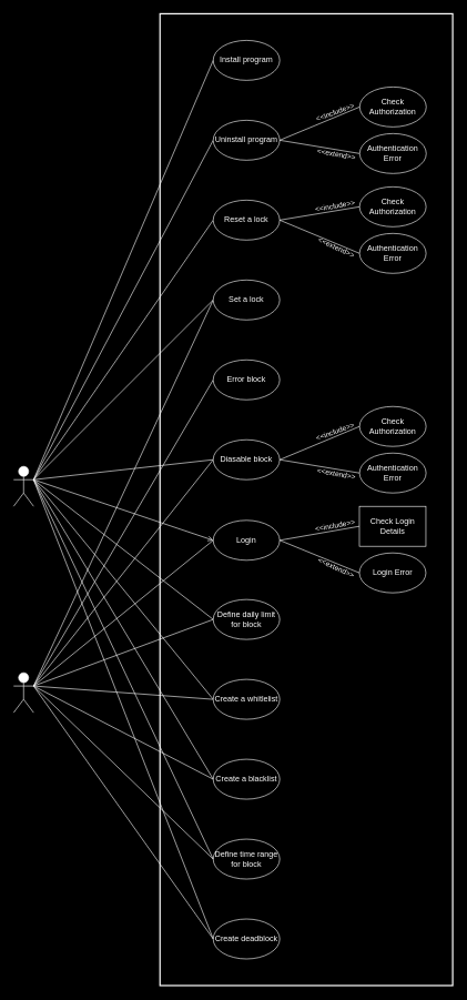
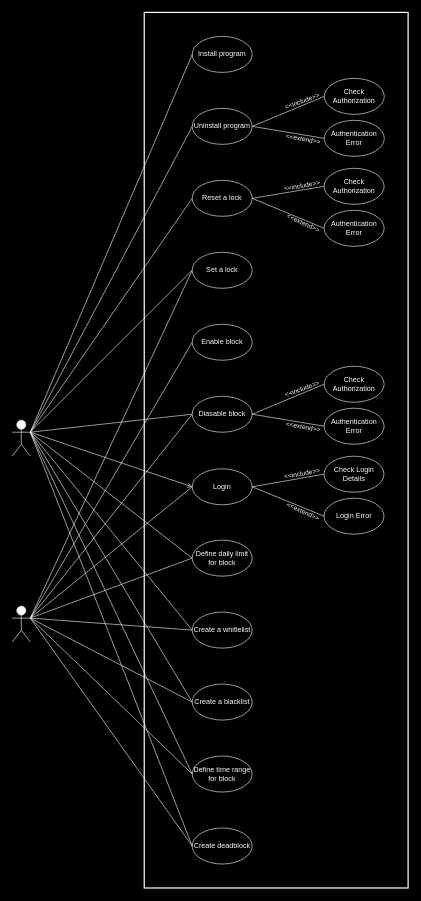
  <mxCell id="0" />
  <mxCell id="1" parent="0" />
  <mxCell id="2" style="edgeStyle=none;shape=connector;rounded=1;html=1;exitX=1;exitY=0.333;exitDx=0;exitDy=0;exitPerimeter=0;entryX=0;entryY=0.5;entryDx=0;entryDy=0;labelBackgroundColor=default;strokeColor=#FFFFFF;fontFamily=Helvetica;fontSize=11;fontColor=default;endArrow=none;" parent="1" source="10" target="26" edge="1"><mxGeometry relative="1" as="geometry" /></mxCell>
  <mxCell id="3" style="edgeStyle=none;shape=connector;rounded=1;html=1;exitX=1;exitY=0.333;exitDx=0;exitDy=0;exitPerimeter=0;entryX=0;entryY=0.5;entryDx=0;entryDy=0;labelBackgroundColor=default;strokeColor=#FFFFFF;fontFamily=Helvetica;fontSize=11;fontColor=default;endArrow=none;" parent="1" source="10" target="19" edge="1"><mxGeometry relative="1" as="geometry" /></mxCell>
  <mxCell id="4" style="edgeStyle=none;shape=connector;rounded=1;html=1;exitX=1;exitY=0.333;exitDx=0;exitDy=0;exitPerimeter=0;entryX=0;entryY=0.5;entryDx=0;entryDy=0;labelBackgroundColor=default;strokeColor=#FFFFFF;fontFamily=Helvetica;fontSize=11;fontColor=default;endArrow=none;" parent="1" source="10" target="21" edge="1"><mxGeometry relative="1" as="geometry" /></mxCell>
  <mxCell id="5" style="edgeStyle=none;shape=connector;rounded=1;html=1;exitX=1;exitY=0.333;exitDx=0;exitDy=0;exitPerimeter=0;entryX=0;entryY=0.5;entryDx=0;entryDy=0;labelBackgroundColor=default;strokeColor=#FFFFFF;fontFamily=Helvetica;fontSize=11;fontColor=default;endArrow=none;" parent="1" source="10" target="17" edge="1"><mxGeometry relative="1" as="geometry" /></mxCell>
  <mxCell id="6" style="edgeStyle=none;shape=connector;rounded=1;html=1;exitX=1;exitY=0.333;exitDx=0;exitDy=0;exitPerimeter=0;entryX=0;entryY=0.5;entryDx=0;entryDy=0;labelBackgroundColor=default;strokeColor=#FFFFFF;fontFamily=Helvetica;fontSize=11;fontColor=default;endArrow=none;" parent="1" source="10" target="27" edge="1"><mxGeometry relative="1" as="geometry" /></mxCell>
  <mxCell id="7" style="edgeStyle=none;shape=connector;rounded=1;html=1;exitX=1;exitY=0.333;exitDx=0;exitDy=0;exitPerimeter=0;entryX=0;entryY=0.5;entryDx=0;entryDy=0;labelBackgroundColor=default;strokeColor=#FFFFFF;fontFamily=Helvetica;fontSize=11;fontColor=default;endArrow=none;" parent="1" source="10" target="28" edge="1"><mxGeometry relative="1" as="geometry" /></mxCell>
  <mxCell id="8" style="edgeStyle=none;shape=connector;rounded=1;html=1;exitX=1;exitY=0.333;exitDx=0;exitDy=0;exitPerimeter=0;entryX=0;entryY=0.5;entryDx=0;entryDy=0;labelBackgroundColor=default;strokeColor=#FFFFFF;fontFamily=Helvetica;fontSize=11;fontColor=default;endArrow=none;" parent="1" source="10" target="30" edge="1"><mxGeometry relative="1" as="geometry" /></mxCell>
  <mxCell id="9" style="edgeStyle=none;shape=connector;rounded=1;html=1;exitX=1;exitY=0.333;exitDx=0;exitDy=0;exitPerimeter=0;entryX=0;entryY=0.5;entryDx=0;entryDy=0;labelBackgroundColor=default;strokeColor=#FFFFFF;fontFamily=Helvetica;fontSize=11;fontColor=default;endArrow=none;" parent="1" source="10" target="32" edge="1"><mxGeometry relative="1" as="geometry" /></mxCell>
  <mxCell id="10" value="User&lt;br&gt;" style="shape=umlActor;verticalLabelPosition=bottom;verticalAlign=top;html=1;outlineConnect=0;strokeColor=#FFFFFF;" parent="1" vertex="1"><mxGeometry x="20" y="1010" width="30" height="60" as="geometry" /></mxCell>
  <mxCell id="11" value="Admin" style="shape=umlActor;verticalLabelPosition=bottom;verticalAlign=top;html=1;outlineConnect=0;strokeColor=#FFFFFF;" parent="1" vertex="1"><mxGeometry x="20" y="700" width="30" height="60" as="geometry" /></mxCell>
  <mxCell id="12" value="" style="endArrow=none;html=1;exitX=1;exitY=0.333;exitDx=0;exitDy=0;exitPerimeter=0;entryX=0;entryY=0.5;entryDx=0;entryDy=0;strokeColor=#FFFFFF;" parent="1" source="11" target="18" edge="1"><mxGeometry width="50" height="50" relative="1" as="geometry"><mxPoint x="180" y="710" as="sourcePoint" /><mxPoint x="340" y="719.5" as="targetPoint" /></mxGeometry></mxCell>
  <mxCell id="13" value="" style="endArrow=none;html=1;exitX=1;exitY=0.333;exitDx=0;exitDy=0;exitPerimeter=0;entryX=0;entryY=0.5;entryDx=0;entryDy=0;strokeColor=#FFFFFF;" parent="1" source="11" target="16" edge="1"><mxGeometry width="50" height="50" relative="1" as="geometry"><mxPoint x="180" y="720" as="sourcePoint" /><mxPoint x="340" y="640" as="targetPoint" /></mxGeometry></mxCell>
  <mxCell id="14" value="" style="endArrow=none;html=1;exitX=1;exitY=0.333;exitDx=0;exitDy=0;exitPerimeter=0;entryX=0;entryY=0.5;entryDx=0;entryDy=0;strokeColor=#FFFFFF;" parent="1" source="11" target="17" edge="1"><mxGeometry width="50" height="50" relative="1" as="geometry"><mxPoint x="180" y="720" as="sourcePoint" /><mxPoint x="340" y="800" as="targetPoint" /></mxGeometry></mxCell>
  <mxCell id="15" value="Install program" style="ellipse;whiteSpace=wrap;html=1;fillColor=#000000;strokeColor=#FFFFFF;fontColor=#FFFFFF;" parent="1" vertex="1"><mxGeometry x="320" y="60" width="100" height="60" as="geometry" /></mxCell>
  <mxCell id="16" value="Uninstall program" style="ellipse;whiteSpace=wrap;html=1;fillColor=#000000;strokeColor=#FFFFFF;fontColor=#FFFFFF;" parent="1" vertex="1"><mxGeometry x="320" y="180" width="100" height="60" as="geometry" /></mxCell>
  <mxCell id="17" value="Set a lock" style="ellipse;whiteSpace=wrap;html=1;fillColor=#000000;strokeColor=#FFFFFF;fontColor=#FFFFFF;" parent="1" vertex="1"><mxGeometry x="320" y="420" width="100" height="60" as="geometry" /></mxCell>
  <mxCell id="18" value="Reset a lock" style="ellipse;whiteSpace=wrap;html=1;fillColor=#000000;strokeColor=#FFFFFF;fontColor=#FFFFFF;" parent="1" vertex="1"><mxGeometry x="320" y="300" width="100" height="60" as="geometry" /></mxCell>
- <mxCell id="19" value="Error block" style="ellipse;whiteSpace=wrap;html=1;fillColor=#000000;strokeColor=#FFFFFF;fontColor=#FFFFFF;" parent="1" vertex="1"><mxGeometry x="320" y="540" width="100" height="60" as="geometry" /></mxCell>
+ <mxCell id="19" value="Enable block" style="ellipse;whiteSpace=wrap;html=1;fillColor=#000000;strokeColor=#FFFFFF;fontColor=#FFFFFF;" parent="1" vertex="1"><mxGeometry x="320" y="540" width="100" height="60" as="geometry" /></mxCell>
  <mxCell id="20" value="" style="endArrow=none;html=1;exitX=1;exitY=0.333;exitDx=0;exitDy=0;exitPerimeter=0;entryX=0;entryY=0.5;entryDx=0;entryDy=0;strokeColor=#FFFFFF;" parent="1" source="11" target="21" edge="1"><mxGeometry width="50" height="50" relative="1" as="geometry"><mxPoint x="180" y="720" as="sourcePoint" /><mxPoint x="340" y="960" as="targetPoint" /></mxGeometry></mxCell>
  <mxCell id="21" value="Diasable block" style="ellipse;whiteSpace=wrap;html=1;fillColor=#000000;strokeColor=#FFFFFF;fontColor=#FFFFFF;" parent="1" vertex="1"><mxGeometry x="320" y="660" width="100" height="60" as="geometry" /></mxCell>
  <mxCell id="22" value="" style="endArrow=open;html=1;exitX=1;exitY=0.333;exitDx=0;exitDy=0;exitPerimeter=0;entryX=0;entryY=0.5;entryDx=0;entryDy=0;strokeColor=#FFFFFF;" parent="1" source="11" target="25" edge="1"><mxGeometry width="50" height="50" relative="1" as="geometry"><mxPoint x="180" y="720" as="sourcePoint" /><mxPoint x="335" y="1010" as="targetPoint" /></mxGeometry></mxCell>
  <mxCell id="23" value="" style="endArrow=none;html=1;exitX=1;exitY=0.333;exitDx=0;exitDy=0;exitPerimeter=0;entryX=0;entryY=0.5;entryDx=0;entryDy=0;strokeColor=#FFFFFF;" parent="1" source="11" target="26" edge="1"><mxGeometry width="50" height="50" relative="1" as="geometry"><mxPoint x="180" y="720" as="sourcePoint" /><mxPoint x="340" y="1080" as="targetPoint" /></mxGeometry></mxCell>
  <mxCell id="24" value="" style="endArrow=none;html=1;exitX=1;exitY=0.333;exitDx=0;exitDy=0;exitPerimeter=0;entryX=0;entryY=0.5;entryDx=0;entryDy=0;strokeColor=#FFFFFF;" parent="1" source="11" target="27" edge="1"><mxGeometry width="50" height="50" relative="1" as="geometry"><mxPoint x="180" y="720" as="sourcePoint" /><mxPoint x="340" y="1160" as="targetPoint" /></mxGeometry></mxCell>
  <mxCell id="25" value="Login" style="ellipse;whiteSpace=wrap;html=1;fillColor=#000000;strokeColor=#FFFFFF;fontColor=#FFFFFF;" parent="1" vertex="1"><mxGeometry x="320" y="781.05" width="100" height="60" as="geometry" /></mxCell>
  <mxCell id="26" value="Define daily limit for block&lt;br&gt;" style="ellipse;whiteSpace=wrap;html=1;fillColor=#000000;strokeColor=#FFFFFF;fontColor=#FFFFFF;" parent="1" vertex="1"><mxGeometry x="320" y="900" width="100" height="60" as="geometry" /></mxCell>
  <mxCell id="27" value="Create a whitlelist" style="ellipse;whiteSpace=wrap;html=1;fillColor=#000000;strokeColor=#FFFFFF;fontColor=#FFFFFF;" parent="1" vertex="1"><mxGeometry x="320" y="1020" width="100" height="60" as="geometry" /></mxCell>
  <mxCell id="28" value="Create a blacklist" style="ellipse;whiteSpace=wrap;html=1;fillColor=#000000;strokeColor=#FFFFFF;fontColor=#FFFFFF;" parent="1" vertex="1"><mxGeometry x="320" y="1140" width="100" height="60" as="geometry" /></mxCell>
  <mxCell id="29" value="" style="endArrow=none;html=1;exitX=1;exitY=0.333;exitDx=0;exitDy=0;exitPerimeter=0;entryX=0;entryY=0.5;entryDx=0;entryDy=0;strokeColor=#FFFFFF;" parent="1" source="11" target="28" edge="1"><mxGeometry width="50" height="50" relative="1" as="geometry"><mxPoint x="50" y="790" as="sourcePoint" /><mxPoint x="340" y="1230" as="targetPoint" /></mxGeometry></mxCell>
  <mxCell id="30" value="Define time range for block" style="ellipse;whiteSpace=wrap;html=1;fillColor=#000000;strokeColor=#FFFFFF;fontColor=#FFFFFF;" parent="1" vertex="1"><mxGeometry x="320" y="1260" width="100" height="60" as="geometry" /></mxCell>
  <mxCell id="31" value="" style="endArrow=none;html=1;entryX=0;entryY=0.5;entryDx=0;entryDy=0;strokeColor=#FFFFFF;" parent="1" target="30" edge="1"><mxGeometry width="50" height="50" relative="1" as="geometry"><mxPoint x="50" y="720" as="sourcePoint" /><mxPoint x="340" y="1300" as="targetPoint" /></mxGeometry></mxCell>
  <mxCell id="32" value="Create deadblock" style="ellipse;whiteSpace=wrap;html=1;fillColor=#000000;strokeColor=#FFFFFF;fontColor=#FFFFFF;" parent="1" vertex="1"><mxGeometry x="320" y="1380" width="100" height="60" as="geometry" /></mxCell>
  <mxCell id="33" value="" style="endArrow=none;html=1;exitX=1;exitY=0.333;exitDx=0;exitDy=0;exitPerimeter=0;entryX=0;entryY=0.5;entryDx=0;entryDy=0;strokeColor=#FFFFFF;" parent="1" source="11" target="32" edge="1"><mxGeometry width="50" height="50" relative="1" as="geometry"><mxPoint x="50" y="930" as="sourcePoint" /><mxPoint x="340" y="1370" as="targetPoint" /></mxGeometry></mxCell>
  <mxCell id="34" value="" style="endArrow=none;html=1;exitX=1;exitY=0.333;exitDx=0;exitDy=0;exitPerimeter=0;entryX=0;entryY=0.5;entryDx=0;entryDy=0;strokeColor=#FFFFFF;" parent="1" source="10" target="25" edge="1"><mxGeometry width="50" height="50" relative="1" as="geometry"><mxPoint x="80" y="1050" as="sourcePoint" /><mxPoint x="130" y="1000" as="targetPoint" /></mxGeometry></mxCell>
  <mxCell id="35" value="Check Authorization" style="ellipse;whiteSpace=wrap;html=1;fontColor=#FFFFFF;strokeColor=#FFFFFF;fillColor=#000000;" parent="1" vertex="1"><mxGeometry x="540.25" y="130" width="100" height="60" as="geometry" /></mxCell>
  <mxCell id="36" value="" style="endArrow=none;html=1;exitX=1;exitY=0.333;exitDx=0;exitDy=0;exitPerimeter=0;entryX=0;entryY=0.5;entryDx=0;entryDy=0;strokeColor=#FFFFFF;" parent="1" source="11" target="15" edge="1"><mxGeometry width="50" height="50" relative="1" as="geometry"><mxPoint x="180" y="720" as="sourcePoint" /><mxPoint x="340" y="560" as="targetPoint" /></mxGeometry></mxCell>
  <mxCell id="37" style="edgeStyle=none;shape=connector;rounded=1;html=1;exitX=0;exitY=0.5;exitDx=0;exitDy=0;entryX=1;entryY=0.5;entryDx=0;entryDy=0;labelBackgroundColor=default;fontFamily=Helvetica;fontSize=10;fontColor=#FFFFFF;endArrow=none;strokeColor=#FFFFFF;" parent="1" source="39" target="16" edge="1"><mxGeometry relative="1" as="geometry"><mxPoint x="440" y="435" as="targetPoint" /></mxGeometry></mxCell>
  <mxCell id="38" value="&amp;lt;&amp;lt;extend&amp;gt;&amp;gt;" style="edgeLabel;html=1;align=center;verticalAlign=middle;resizable=0;points=[];labelBackgroundColor=none;fontColor=#FFFFFF;rotation=10;" parent="37" vertex="1" connectable="0"><mxGeometry x="-0.432" relative="1" as="geometry"><mxPoint x="-1" y="6" as="offset" /></mxGeometry></mxCell>
  <mxCell id="39" value="Authentication Error" style="ellipse;whiteSpace=wrap;html=1;fontColor=#FFFFFF;strokeColor=#FFFFFF;fillColor=#000000;" parent="1" vertex="1"><mxGeometry x="540.25" y="200" width="100" height="60" as="geometry" /></mxCell>
  <mxCell id="40" style="edgeStyle=none;shape=connector;rounded=1;html=1;exitX=0;exitY=0.5;exitDx=0;exitDy=0;entryX=1;entryY=0.5;entryDx=0;entryDy=0;labelBackgroundColor=default;fontFamily=Helvetica;fontSize=10;fontColor=#FFFFFF;endArrow=none;strokeColor=#FFFFFF;" parent="1" source="35" target="16" edge="1"><mxGeometry relative="1" as="geometry"><mxPoint x="430" y="220" as="targetPoint" /><mxPoint x="553" y="260" as="sourcePoint" /></mxGeometry></mxCell>
  <mxCell id="41" value="&amp;lt;&amp;lt;include&amp;gt;&amp;gt;" style="edgeLabel;html=1;align=center;verticalAlign=middle;resizable=0;points=[];labelBackgroundColor=none;fontColor=#FFFFFF;rotation=-20;" parent="40" vertex="1" connectable="0"><mxGeometry x="-0.076" y="-3" relative="1" as="geometry"><mxPoint x="19" y="-13" as="offset" /></mxGeometry></mxCell>
  <mxCell id="42" value="Check Authorization" style="ellipse;whiteSpace=wrap;html=1;fontColor=#FFFFFF;strokeColor=#FFFFFF;fillColor=#000000;" parent="1" vertex="1"><mxGeometry x="540" y="280" width="100" height="60" as="geometry" /></mxCell>
  <mxCell id="43" style="edgeStyle=none;shape=connector;rounded=1;html=1;exitX=0;exitY=0.5;exitDx=0;exitDy=0;entryX=1;entryY=0.5;entryDx=0;entryDy=0;labelBackgroundColor=default;fontFamily=Helvetica;fontSize=10;fontColor=#FFFFFF;endArrow=none;strokeColor=#FFFFFF;" parent="1" source="45" target="18" edge="1"><mxGeometry relative="1" as="geometry"><mxPoint x="419.75" y="330" as="targetPoint" /></mxGeometry></mxCell>
  <mxCell id="44" value="&amp;lt;&amp;lt;extend&amp;gt;&amp;gt;" style="edgeLabel;html=1;align=center;verticalAlign=middle;resizable=0;points=[];labelBackgroundColor=none;fontColor=#FFFFFF;rotation=25;" parent="43" vertex="1" connectable="0"><mxGeometry x="-0.432" relative="1" as="geometry"><mxPoint x="-1" y="5" as="offset" /></mxGeometry></mxCell>
  <mxCell id="45" value="Authentication Error" style="ellipse;whiteSpace=wrap;html=1;fontColor=#FFFFFF;strokeColor=#FFFFFF;fillColor=#000000;" parent="1" vertex="1"><mxGeometry x="540" y="350" width="100" height="60" as="geometry" /></mxCell>
  <mxCell id="46" style="edgeStyle=none;shape=connector;rounded=1;html=1;exitX=0;exitY=0.5;exitDx=0;exitDy=0;entryX=1;entryY=0.5;entryDx=0;entryDy=0;labelBackgroundColor=default;fontFamily=Helvetica;fontSize=10;fontColor=#FFFFFF;endArrow=none;strokeColor=#FFFFFF;" parent="1" source="42" target="18" edge="1"><mxGeometry relative="1" as="geometry"><mxPoint x="419.75" y="330" as="targetPoint" /><mxPoint x="552.75" y="380" as="sourcePoint" /></mxGeometry></mxCell>
  <mxCell id="47" value="&amp;lt;&amp;lt;include&amp;gt;&amp;gt;" style="edgeLabel;html=1;align=center;verticalAlign=middle;resizable=0;points=[];labelBackgroundColor=none;fontColor=#FFFFFF;rotation=-10;" parent="46" vertex="1" connectable="0"><mxGeometry x="-0.076" y="-3" relative="1" as="geometry"><mxPoint x="18" y="-8" as="offset" /></mxGeometry></mxCell>
  <mxCell id="48" value="Check Authorization" style="ellipse;whiteSpace=wrap;html=1;fontColor=#FFFFFF;strokeColor=#FFFFFF;fillColor=#000000;" parent="1" vertex="1"><mxGeometry x="540" y="610" width="100" height="60" as="geometry" /></mxCell>
  <mxCell id="49" style="edgeStyle=none;shape=connector;rounded=1;html=1;exitX=0;exitY=0.5;exitDx=0;exitDy=0;entryX=1;entryY=0.5;entryDx=0;entryDy=0;labelBackgroundColor=default;fontFamily=Helvetica;fontSize=10;fontColor=#FFFFFF;endArrow=none;strokeColor=#FFFFFF;" parent="1" source="51" target="21" edge="1"><mxGeometry relative="1" as="geometry"><mxPoint x="419.75" y="690" as="targetPoint" /></mxGeometry></mxCell>
  <mxCell id="50" value="&amp;lt;&amp;lt;extend&amp;gt;&amp;gt;" style="edgeLabel;html=1;align=center;verticalAlign=middle;resizable=0;points=[];labelBackgroundColor=none;fontColor=#FFFFFF;rotation=10;" parent="49" vertex="1" connectable="0"><mxGeometry x="-0.432" relative="1" as="geometry"><mxPoint x="-1" y="6" as="offset" /></mxGeometry></mxCell>
  <mxCell id="51" value="Authentication Error" style="ellipse;whiteSpace=wrap;html=1;fontColor=#FFFFFF;strokeColor=#FFFFFF;fillColor=#000000;" parent="1" vertex="1"><mxGeometry x="540" y="680" width="100" height="60" as="geometry" /></mxCell>
  <mxCell id="52" style="edgeStyle=none;shape=connector;rounded=1;html=1;exitX=0;exitY=0.5;exitDx=0;exitDy=0;entryX=1;entryY=0.5;entryDx=0;entryDy=0;labelBackgroundColor=default;fontFamily=Helvetica;fontSize=10;fontColor=#FFFFFF;endArrow=none;strokeColor=#FFFFFF;" parent="1" source="48" target="21" edge="1"><mxGeometry relative="1" as="geometry"><mxPoint x="419.75" y="690" as="targetPoint" /><mxPoint x="552.75" y="740" as="sourcePoint" /></mxGeometry></mxCell>
  <mxCell id="53" value="&amp;lt;&amp;lt;include&amp;gt;&amp;gt;" style="edgeLabel;html=1;align=center;verticalAlign=middle;resizable=0;points=[];labelBackgroundColor=none;fontColor=#FFFFFF;rotation=-20;" parent="52" vertex="1" connectable="0"><mxGeometry x="-0.076" y="-3" relative="1" as="geometry"><mxPoint x="19" y="-13" as="offset" /></mxGeometry></mxCell>
- <mxCell id="54" value="Check Login Details" style="whiteSpace=wrap;html=1;fontColor=#FFFFFF;strokeColor=#FFFFFF;fillColor=#000000;rounded=0;" parent="1" vertex="1"><mxGeometry x="539.75" y="760" width="100" height="60" as="geometry" /></mxCell>
+ <mxCell id="54" value="Check Login Details" style="ellipse;whiteSpace=wrap;html=1;fontColor=#FFFFFF;strokeColor=#FFFFFF;fillColor=#000000;" parent="1" vertex="1"><mxGeometry x="539.75" y="760" width="100" height="60" as="geometry" /></mxCell>
  <mxCell id="55" style="edgeStyle=none;shape=connector;rounded=1;html=1;exitX=0;exitY=0.5;exitDx=0;exitDy=0;entryX=1;entryY=0.5;entryDx=0;entryDy=0;labelBackgroundColor=default;fontFamily=Helvetica;fontSize=10;fontColor=#FFFFFF;endArrow=none;strokeColor=#FFFFFF;" parent="1" source="57" target="25" edge="1"><mxGeometry relative="1" as="geometry"><mxPoint x="419.75" y="810" as="targetPoint" /></mxGeometry></mxCell>
  <mxCell id="56" value="&amp;lt;&amp;lt;extend&amp;gt;&amp;gt;" style="edgeLabel;html=1;align=center;verticalAlign=middle;resizable=0;points=[];labelBackgroundColor=none;fontColor=#FFFFFF;rotation=25;" parent="55" vertex="1" connectable="0"><mxGeometry x="-0.432" relative="1" as="geometry"><mxPoint x="-1" y="5" as="offset" /></mxGeometry></mxCell>
  <mxCell id="57" value="Login Error" style="ellipse;whiteSpace=wrap;html=1;fontColor=#FFFFFF;strokeColor=#FFFFFF;fillColor=#000000;" parent="1" vertex="1"><mxGeometry x="539.75" y="830" width="100" height="60" as="geometry" /></mxCell>
  <mxCell id="58" style="edgeStyle=none;shape=connector;rounded=1;html=1;exitX=0;exitY=0.5;exitDx=0;exitDy=0;entryX=1;entryY=0.5;entryDx=0;entryDy=0;labelBackgroundColor=default;fontFamily=Helvetica;fontSize=10;fontColor=#FFFFFF;endArrow=none;strokeColor=#FFFFFF;" parent="1" source="54" target="25" edge="1"><mxGeometry relative="1" as="geometry"><mxPoint x="419.75" y="810" as="targetPoint" /><mxPoint x="552.5" y="860" as="sourcePoint" /></mxGeometry></mxCell>
  <mxCell id="59" value="&amp;lt;&amp;lt;include&amp;gt;&amp;gt;" style="edgeLabel;html=1;align=center;verticalAlign=middle;resizable=0;points=[];labelBackgroundColor=none;fontColor=#FFFFFF;rotation=-10;" parent="58" vertex="1" connectable="0"><mxGeometry x="-0.076" y="-3" relative="1" as="geometry"><mxPoint x="18" y="-8" as="offset" /></mxGeometry></mxCell>
  <mxCell id="60" value="" style="rounded=0;whiteSpace=wrap;html=1;fillColor=none;strokeWidth=2;strokeColor=#FFFFFF;" parent="1" vertex="1"><mxGeometry x="240" y="20" width="440" height="1460" as="geometry" /></mxCell>
